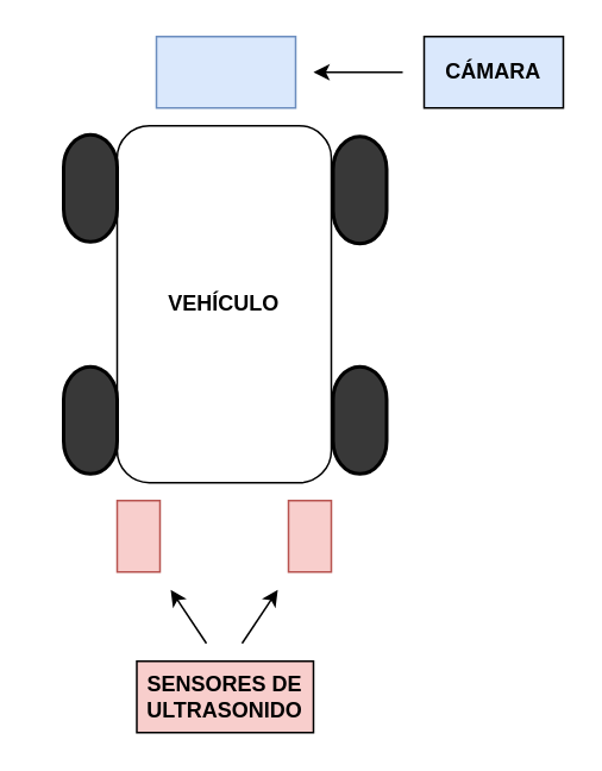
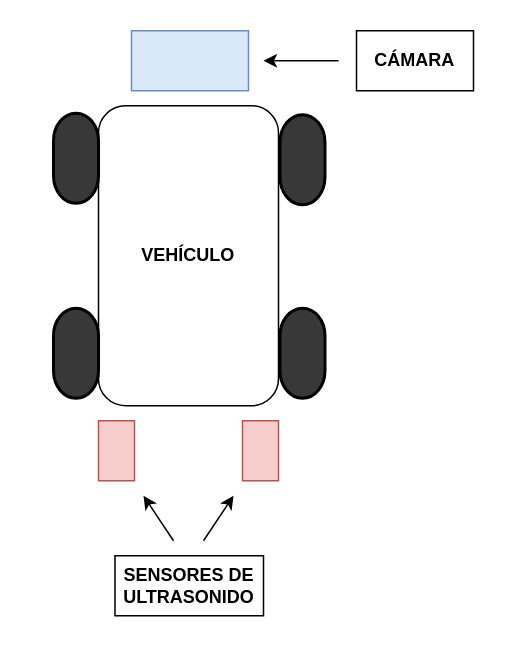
  <mxCell id="0" />
  <mxCell id="1" parent="0" />
  <mxCell id="2" value="&lt;b&gt;VEHÍCULO&lt;/b&gt;" style="rounded=1;whiteSpace=wrap;html=1;" vertex="1" parent="1"><mxGeometry x="65" y="70" width="120" height="200" as="geometry" /></mxCell>
  <mxCell id="3" value="" style="strokeWidth=2;html=1;shape=mxgraph.flowchart.terminator;whiteSpace=wrap;rotation=90;fillColor=#383838;" vertex="1" parent="1"><mxGeometry x="20" y="90" width="60" height="30" as="geometry" /></mxCell>
  <mxCell id="4" value="" style="strokeWidth=2;html=1;shape=mxgraph.flowchart.terminator;whiteSpace=wrap;rotation=90;fillColor=#383838;" vertex="1" parent="1"><mxGeometry x="20" y="220" width="60" height="30" as="geometry" /></mxCell>
  <mxCell id="5" value="" style="strokeWidth=2;html=1;shape=mxgraph.flowchart.terminator;whiteSpace=wrap;rotation=90;fillColor=#383838;" vertex="1" parent="1"><mxGeometry x="171" y="91" width="60" height="30" as="geometry" /></mxCell>
  <mxCell id="6" value="" style="strokeWidth=2;html=1;shape=mxgraph.flowchart.terminator;whiteSpace=wrap;rotation=90;fillColor=#383838;" vertex="1" parent="1"><mxGeometry x="171" y="220" width="60" height="30" as="geometry" /></mxCell>
  <mxCell id="7" value="" style="rounded=0;whiteSpace=wrap;html=1;fillColor=#dae8fc;strokeColor=#6c8ebf;" vertex="1" parent="1"><mxGeometry x="87" y="20" width="78" height="40" as="geometry" /></mxCell>
  <mxCell id="8" value="" style="rounded=0;whiteSpace=wrap;html=1;fillColor=#f8cecc;strokeColor=#b85450;" vertex="1" parent="1"><mxGeometry x="65" y="280" width="24" height="40" as="geometry" /></mxCell>
  <mxCell id="9" value="" style="rounded=0;whiteSpace=wrap;html=1;fillColor=#f8cecc;strokeColor=#b85450;" vertex="1" parent="1"><mxGeometry x="161" y="280" width="24" height="40" as="geometry" /></mxCell>
- <mxCell id="10" value="SENSORES DE ULTRASONIDO" style="rounded=0;whiteSpace=wrap;html=1;fontStyle=1;fillColor=#f8cecc;" vertex="1" parent="1"><mxGeometry x="76" y="370" width="99" height="40" as="geometry" /></mxCell>
- <mxCell id="11" value="&lt;b&gt;CÁMARA&lt;/b&gt;" style="rounded=0;whiteSpace=wrap;html=1;fillColor=#dae8fc;" vertex="1" parent="1"><mxGeometry x="237" y="20" width="78" height="40" as="geometry" /></mxCell>
+ <mxCell id="10" value="SENSORES DE ULTRASONIDO" style="rounded=0;whiteSpace=wrap;html=1;fontStyle=1" vertex="1" parent="1"><mxGeometry x="76" y="370" width="99" height="40" as="geometry" /></mxCell>
+ <mxCell id="11" value="&lt;b&gt;CÁMARA&lt;/b&gt;" style="rounded=0;whiteSpace=wrap;html=1;" vertex="1" parent="1"><mxGeometry x="237" y="20" width="78" height="40" as="geometry" /></mxCell>
  <mxCell id="12" value="" style="endArrow=classic;html=1;rounded=0;" edge="1" parent="1"><mxGeometry width="50" height="50" relative="1" as="geometry"><mxPoint x="135" y="360" as="sourcePoint" /><mxPoint x="155" y="330" as="targetPoint" /></mxGeometry></mxCell>
  <mxCell id="13" value="" style="endArrow=classic;html=1;rounded=0;" edge="1" parent="1"><mxGeometry width="50" height="50" relative="1" as="geometry"><mxPoint x="115" y="360" as="sourcePoint" /><mxPoint x="95" y="330" as="targetPoint" /></mxGeometry></mxCell>
  <mxCell id="14" value="" style="endArrow=classic;html=1;rounded=0;" edge="1" parent="1"><mxGeometry width="50" height="50" relative="1" as="geometry"><mxPoint x="225" y="40" as="sourcePoint" /><mxPoint x="175" y="40" as="targetPoint" /></mxGeometry></mxCell>
